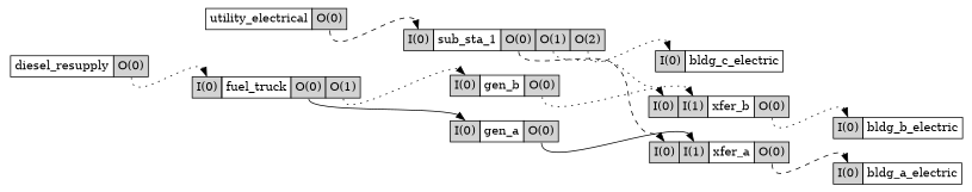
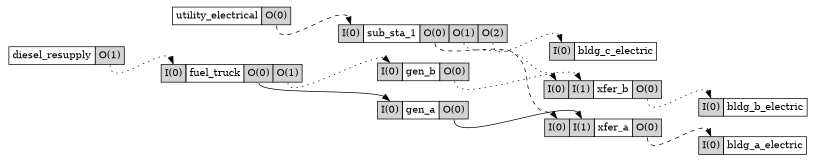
  digraph {
    rankdir=LR
    node [shape=none]
    edge [headport="I0:n" tailport="O0:s" style=dotted]
    n1 [label=<     <TABLE BORDER="0" CELLBORDER="1" CELLSPACING="0" CELLPADDING="4">       <TR>         <TD PORT="I0" BGCOLOR="lightgrey">I(0)</TD>         <TD PORT="name">bldg_a_electric</TD>       </TR>     </TABLE>>]
    n2 [label=<     <TABLE BORDER="0" CELLBORDER="1" CELLSPACING="0" CELLPADDING="4">       <TR>         <TD PORT="I0" BGCOLOR="lightgrey">I(0)</TD>         <TD PORT="name">bldg_b_electric</TD>       </TR>     </TABLE>>]
    n3 [label=<     <TABLE BORDER="0" CELLBORDER="1" CELLSPACING="0" CELLPADDING="4">       <TR>         <TD PORT="I0" BGCOLOR="lightgrey">I(0)</TD>         <TD PORT="name">bldg_c_electric</TD>       </TR>     </TABLE>>]
-   n4 [label=<     <TABLE BORDER="0" CELLBORDER="1" CELLSPACING="0" CELLPADDING="4">       <TR>         <TD PORT="name">diesel_resupply</TD>         <TD PORT="O0" BGCOLOR="lightgrey">O(0)</TD>       </TR>     </TABLE>>]
+   n4 [label=<     <TABLE BORDER="0" CELLBORDER="1" CELLSPACING="0" CELLPADDING="4">       <TR>         <TD PORT="name">diesel_resupply</TD>         <TD PORT="O0" BGCOLOR="lightgrey">O(1)</TD>       </TR>     </TABLE>>]
    n5 [label=<     <TABLE BORDER="0" CELLBORDER="1" CELLSPACING="0" CELLPADDING="4">       <TR>         <TD PORT="I0" BGCOLOR="lightgrey">I(0)</TD>         <TD PORT="name">fuel_truck</TD>         <TD PORT="O0" BGCOLOR="lightgrey">O(0)</TD>         <TD PORT="O1" BGCOLOR="lightgrey">O(1)</TD>       </TR>     </TABLE>>]
    n6 [label=<     <TABLE BORDER="0" CELLBORDER="1" CELLSPACING="0" CELLPADDING="4">       <TR>         <TD PORT="I0" BGCOLOR="lightgrey">I(0)</TD>         <TD PORT="name">gen_a</TD>         <TD PORT="O0" BGCOLOR="lightgrey">O(0)</TD>       </TR>     </TABLE>>]
    n7 [label=<     <TABLE BORDER="0" CELLBORDER="1" CELLSPACING="0" CELLPADDING="4">       <TR>         <TD PORT="I0" BGCOLOR="lightgrey">I(0)</TD>         <TD PORT="name">gen_b</TD>         <TD PORT="O0" BGCOLOR="lightgrey">O(0)</TD>       </TR>     </TABLE>>]
    n8 [label=<     <TABLE BORDER="0" CELLBORDER="1" CELLSPACING="0" CELLPADDING="4">       <TR>         <TD PORT="I0" BGCOLOR="lightgrey">I(0)</TD>         <TD PORT="I1" BGCOLOR="lightgrey">I(1)</TD>         <TD PORT="name">xfer_a</TD>         <TD PORT="O0" BGCOLOR="lightgrey">O(0)</TD>       </TR>     </TABLE>>]
    n9 [label=<     <TABLE BORDER="0" CELLBORDER="1" CELLSPACING="0" CELLPADDING="4">       <TR>         <TD PORT="I0" BGCOLOR="lightgrey">I(0)</TD>         <TD PORT="I1" BGCOLOR="lightgrey">I(1)</TD>         <TD PORT="name">xfer_b</TD>         <TD PORT="O0" BGCOLOR="lightgrey">O(0)</TD>       </TR>     </TABLE>>]
    n10 [label=<     <TABLE BORDER="0" CELLBORDER="1" CELLSPACING="0" CELLPADDING="4">       <TR>         <TD PORT="I0" BGCOLOR="lightgrey">I(0)</TD>         <TD PORT="name">sub_sta_1</TD>         <TD PORT="O0" BGCOLOR="lightgrey">O(0)</TD>         <TD PORT="O1" BGCOLOR="lightgrey">O(1)</TD>         <TD PORT="O2" BGCOLOR="lightgrey">O(2)</TD>       </TR>     </TABLE>>]
    n11 [label=<     <TABLE BORDER="0" CELLBORDER="1" CELLSPACING="0" CELLPADDING="4">       <TR>         <TD PORT="name">utility_electrical</TD>         <TD PORT="O0" BGCOLOR="lightgrey">O(0)</TD>       </TR>     </TABLE>>]
    n4 -> n5
    n5 -> n6 [style=solid]
    n5 -> n7 [tailport="O1:s"]
    n6 -> n8 [headport="I1:n" style=solid]
    n7 -> n9 [headport="I1:n"]
    n8 -> n1 [style=dashed]
    n9 -> n2
    n10 -> n3 [tailport="O2:s"]
    n10 -> n8 [style=dashed]
    n10 -> n9 [tailport="O1:s"]
    n11 -> n10 [style=dashed]
  }
